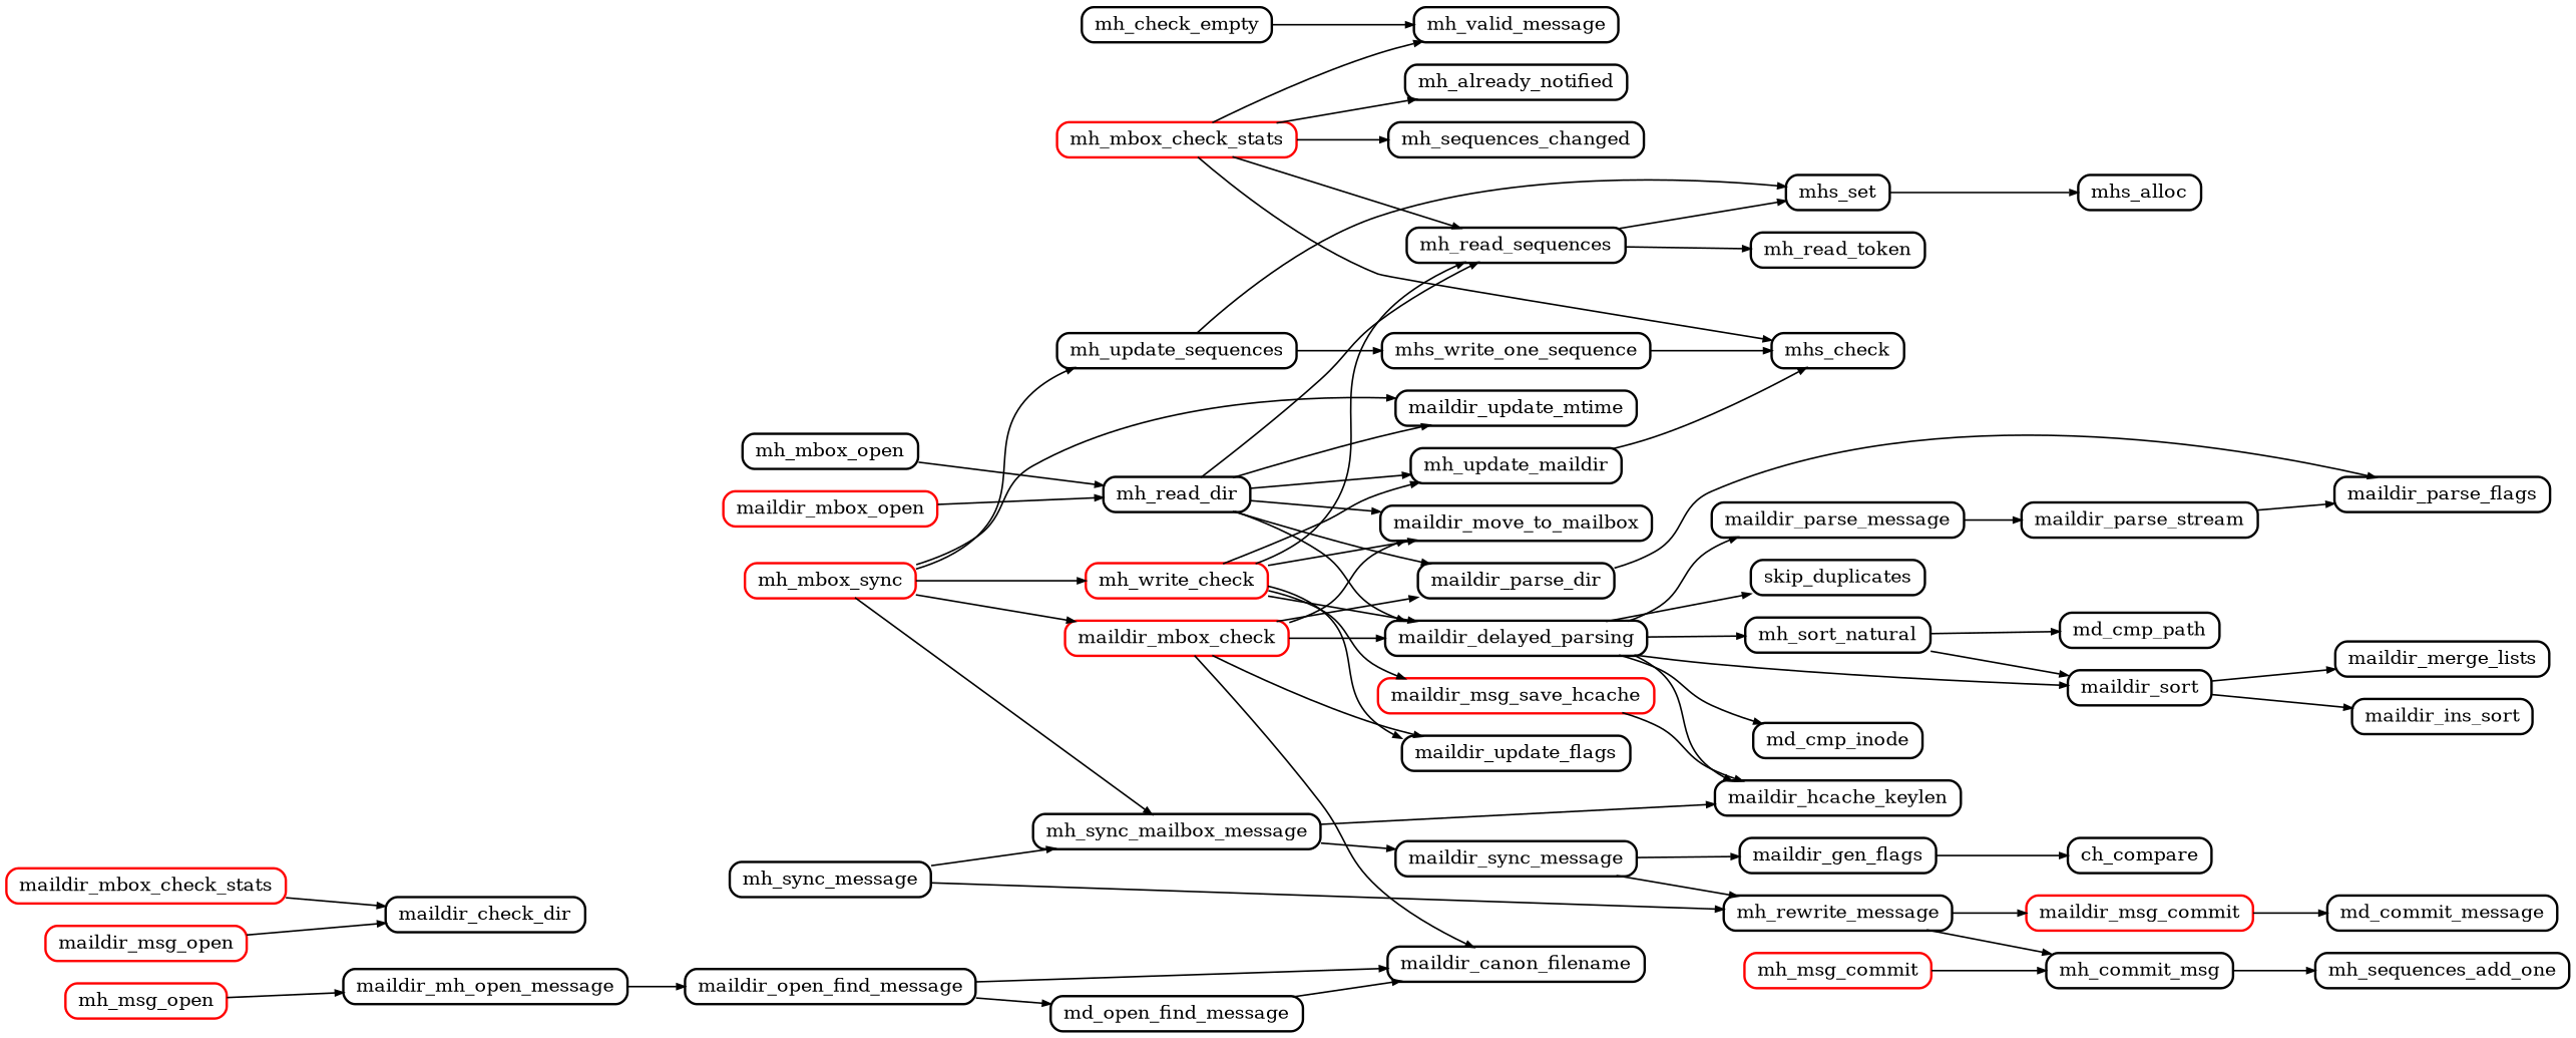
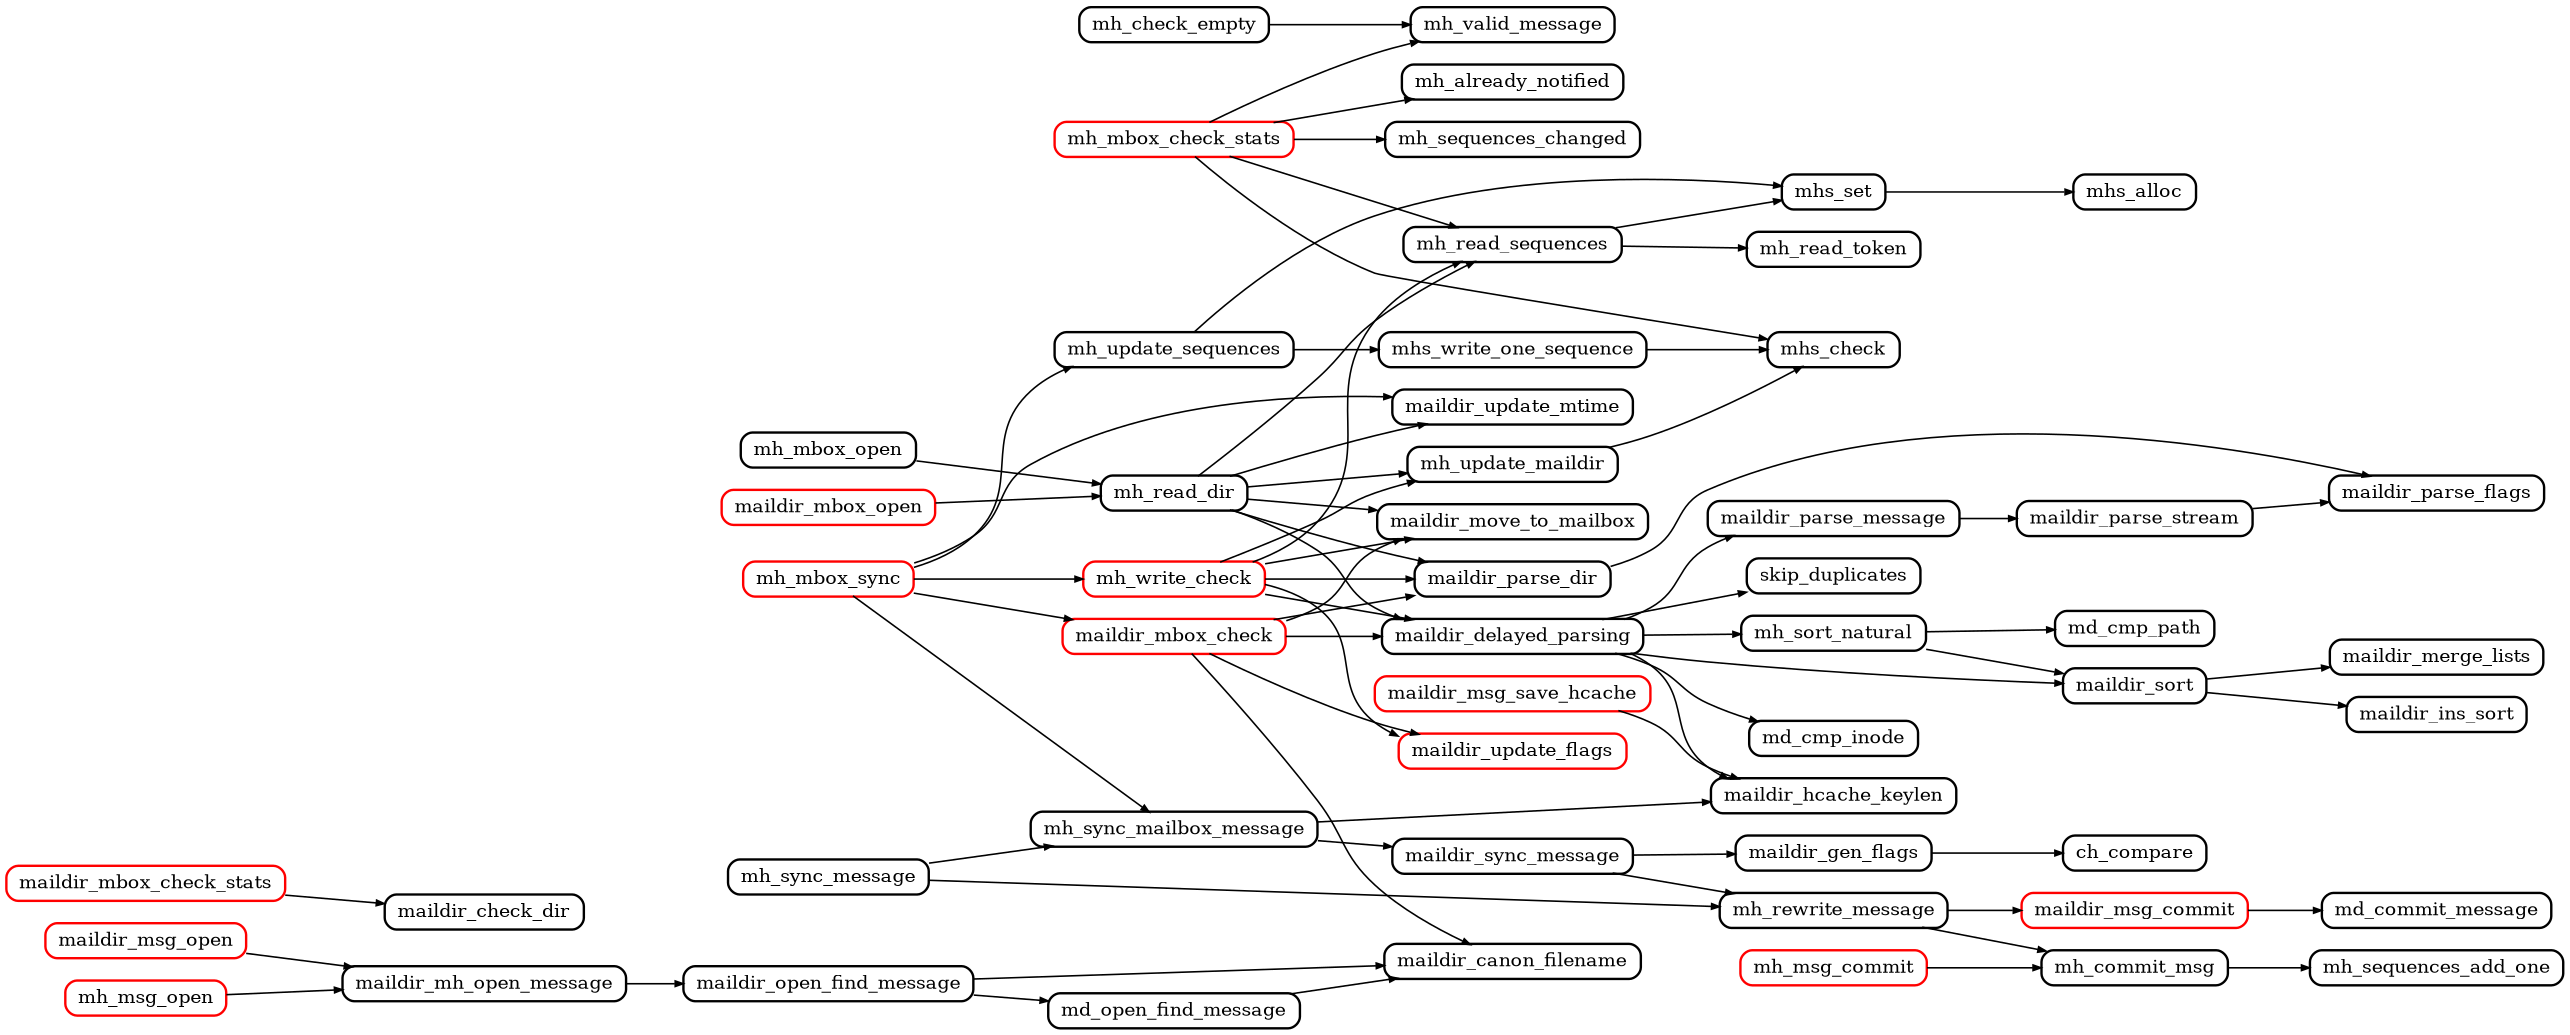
  digraph {
    compound=true
    nodesep=0.2
    rankdir=LR
    ranksep=0.5
    node [color="#000000" fillcolor="#ffffff" fontsize=12 penwidth=1.5 shape=Mrecord style=filled]
    edge [arrowsize=0.5 penwidth=1.0]
    maildir_mbox_check [color="#ff0000" height=0.2]
    maildir_delayed_parsing [height=0.2]
    maildir_canon_filename [height=0.2]
    maildir_move_to_mailbox [height=0.2]
    maildir_parse_dir [height=0.2]
-   maildir_update_flags [height=0.2]
+   maildir_update_flags [color="#ff0000" height=0.2]
    maildir_hcache_keylen [height=0.2]
    maildir_parse_message [height=0.2]
    maildir_sort [height=0.2]
    md_cmp_inode [height=0.2]
    mh_sort_natural [height=0.2]
    skip_duplicates [height=0.2]
    maildir_parse_flags [height=0.2]
    maildir_mbox_check_stats [color="#ff0000" height=0.2]
    maildir_check_dir [height=0.2]
    maildir_mbox_open [color="#ff0000" height=0.2]
    mh_read_dir [height=0.2]
    mh_read_sequences [height=0.2]
    mh_update_maildir [height=0.2]
    maildir_update_mtime [height=0.2]
    maildir_msg_commit [color="#ff0000" height=0.2]
    md_commit_message [height=0.2]
    maildir_msg_open [color="#ff0000" height=0.2]
    maildir_mh_open_message [height=0.2]
    maildir_open_find_message [height=0.2]
    maildir_msg_save_hcache [color="#ff0000" height=0.2]
    n27 [color="#ff0000" height=0.2 label=mh_write_check]
    mhs_set [height=0.2]
    mh_read_token [height=0.2]
    mhs_check [height=0.2]
    mh_mbox_check_stats [color="#ff0000" height=0.2]
    mh_valid_message [height=0.2]
    mh_already_notified [height=0.2]
    mh_sequences_changed [height=0.2]
    mh_mbox_open [height=0.2]
    mh_mbox_sync [color="#ff0000" height=0.2]
    mh_sync_mailbox_message [height=0.2]
    mh_update_sequences [height=0.2]
    maildir_sync_message [height=0.2]
    mhs_write_one_sequence [height=0.2]
    mh_msg_commit [color="#ff0000" height=0.2]
    mh_commit_msg [height=0.2]
    mh_sequences_add_one [height=0.2]
    mh_msg_open [color="#ff0000" height=0.2]
    maildir_parse_stream [height=0.2]
    maildir_ins_sort [height=0.2]
    maildir_merge_lists [height=0.2]
    md_cmp_path [height=0.2]
    maildir_gen_flags [height=0.2]
    ch_compare [height=0.2]
    md_open_find_message [height=0.2]
    mh_rewrite_message [height=0.2]
    mhs_alloc [height=0.2]
    mh_check_empty [height=0.2]
    mh_sync_message [height=0.2]
    maildir_mbox_check -> maildir_delayed_parsing
    maildir_mbox_check -> maildir_canon_filename
    maildir_mbox_check -> maildir_move_to_mailbox
    maildir_mbox_check -> maildir_parse_dir
    maildir_mbox_check -> maildir_update_flags
    maildir_delayed_parsing -> maildir_hcache_keylen
    maildir_delayed_parsing -> maildir_parse_message
    maildir_delayed_parsing -> maildir_sort
    maildir_delayed_parsing -> md_cmp_inode
    maildir_delayed_parsing -> mh_sort_natural
    maildir_delayed_parsing -> skip_duplicates
    maildir_parse_dir -> maildir_parse_flags
    maildir_parse_message -> maildir_parse_stream
    maildir_sort -> maildir_ins_sort
    maildir_sort -> maildir_merge_lists
    mh_sort_natural -> maildir_sort
    mh_sort_natural -> md_cmp_path
    maildir_mbox_check_stats -> maildir_check_dir
    maildir_mbox_open -> mh_read_dir
    mh_read_dir -> maildir_delayed_parsing
    mh_read_dir -> maildir_move_to_mailbox
    mh_read_dir -> maildir_parse_dir
    mh_read_dir -> mh_read_sequences
    mh_read_dir -> mh_update_maildir
    mh_read_dir -> maildir_update_mtime
    mh_read_sequences -> mhs_set
    mh_read_sequences -> mh_read_token
    mh_update_maildir -> mhs_check
    maildir_msg_commit -> md_commit_message
-   maildir_msg_open -> maildir_check_dir
+   maildir_msg_open -> maildir_mh_open_message
    maildir_mh_open_message -> maildir_open_find_message
    maildir_open_find_message -> maildir_canon_filename
    maildir_open_find_message -> md_open_find_message
    maildir_msg_save_hcache -> maildir_hcache_keylen
    n27 -> maildir_delayed_parsing
    n27 -> maildir_move_to_mailbox
-   n27 -> maildir_msg_save_hcache
+   n27 -> maildir_parse_dir
    n27 -> maildir_update_flags
    n27 -> mh_read_sequences
    n27 -> mh_update_maildir
    mhs_set -> mhs_alloc
    mh_mbox_check_stats -> mh_read_sequences
    mh_mbox_check_stats -> mhs_check
    mh_mbox_check_stats -> mh_valid_message
    mh_mbox_check_stats -> mh_already_notified
    mh_mbox_check_stats -> mh_sequences_changed
    mh_mbox_open -> mh_read_dir
    mh_mbox_sync -> maildir_mbox_check
    mh_mbox_sync -> maildir_update_mtime
    mh_mbox_sync -> n27
    mh_mbox_sync -> mh_sync_mailbox_message
    mh_mbox_sync -> mh_update_sequences
    mh_sync_mailbox_message -> maildir_hcache_keylen
    mh_sync_mailbox_message -> maildir_sync_message
    mh_update_sequences -> mhs_set
    mh_update_sequences -> mhs_write_one_sequence
    maildir_sync_message -> maildir_gen_flags
    maildir_sync_message -> mh_rewrite_message
    mhs_write_one_sequence -> mhs_check
    mh_msg_commit -> mh_commit_msg
    mh_commit_msg -> mh_sequences_add_one
    mh_msg_open -> maildir_mh_open_message
    maildir_parse_stream -> maildir_parse_flags
    maildir_gen_flags -> ch_compare
    md_open_find_message -> maildir_canon_filename
    mh_rewrite_message -> maildir_msg_commit
    mh_rewrite_message -> mh_commit_msg
    mh_check_empty -> mh_valid_message
    mh_sync_message -> mh_sync_mailbox_message
    mh_sync_message -> mh_rewrite_message
  }
